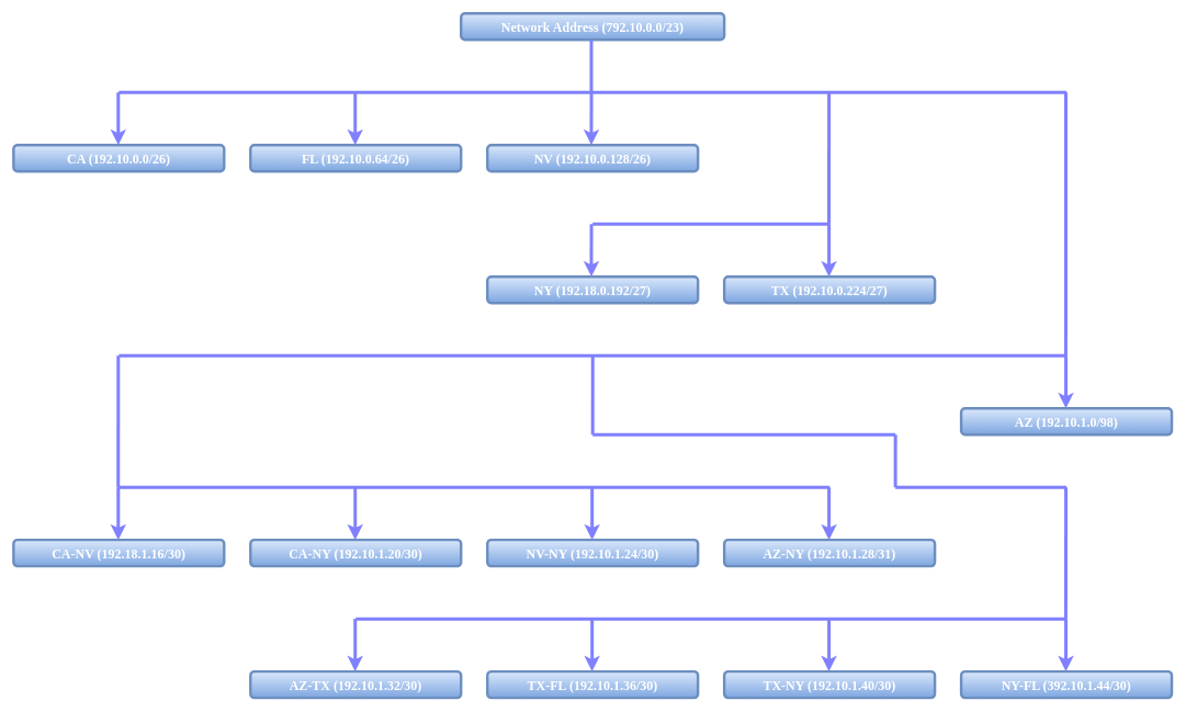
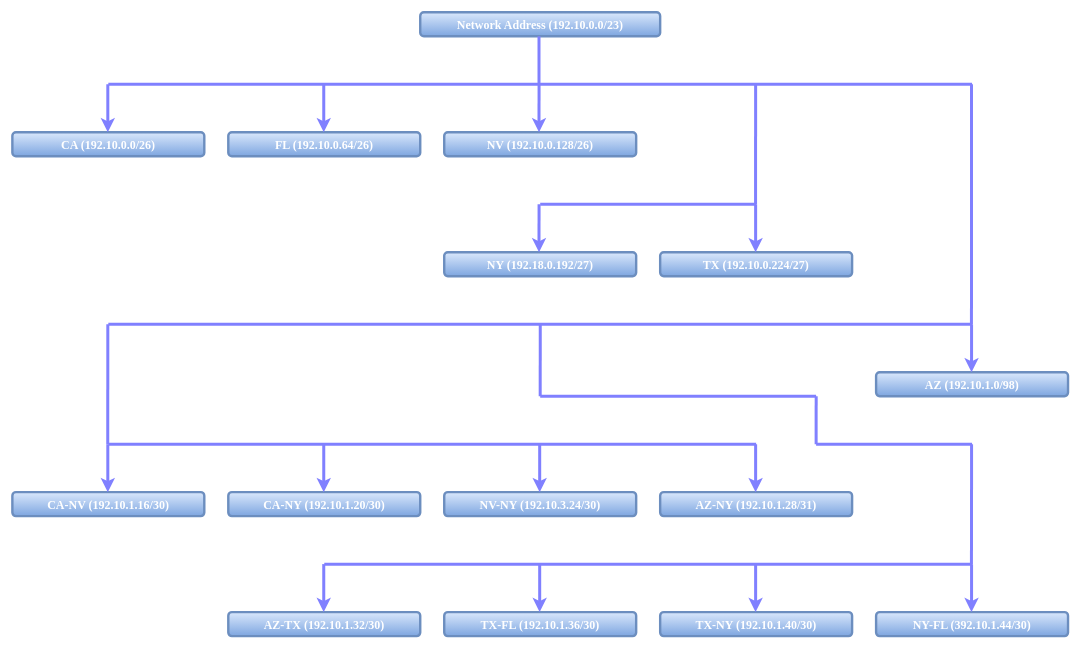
  <mxCell id="0" />
  <mxCell id="1" parent="0" />
  <mxCell id="2" value="FL (192.10.0.64/26)" style="rounded=1;whiteSpace=wrap;html=1;fillColor=#dae8fc;strokeColor=#6c8ebf;gradientColor=#7ea6e0;strokeWidth=4;fontFamily=Comic Sans MS;fontStyle=1;fontColor=#ffffff;fontSize=20;" parent="1" vertex="1"><mxGeometry x="380" y="220" width="320" height="40" as="geometry" /></mxCell>
- <mxCell id="3" value="Network Address (792.10.0.0/23)" style="rounded=1;whiteSpace=wrap;html=1;fillColor=#dae8fc;strokeColor=#6c8ebf;gradientColor=#7ea6e0;strokeWidth=4;fontFamily=Comic Sans MS;fontStyle=1;fontColor=#ffffff;fontSize=20;" parent="1" vertex="1"><mxGeometry x="700" y="20" width="400" height="40" as="geometry" /></mxCell>
+ <mxCell id="3" value="Network Address (192.10.0.0/23)" style="rounded=1;whiteSpace=wrap;html=1;fillColor=#dae8fc;strokeColor=#6c8ebf;gradientColor=#7ea6e0;strokeWidth=4;fontFamily=Comic Sans MS;fontStyle=1;fontColor=#ffffff;fontSize=20;" parent="1" vertex="1"><mxGeometry x="700" y="20" width="400" height="40" as="geometry" /></mxCell>
  <mxCell id="4" value="NY (192.18.0.192/27)" style="rounded=1;whiteSpace=wrap;html=1;fillColor=#dae8fc;strokeColor=#6c8ebf;gradientColor=#7ea6e0;strokeWidth=4;fontFamily=Comic Sans MS;fontStyle=1;fontColor=#ffffff;fontSize=20;" parent="1" vertex="1"><mxGeometry x="740" y="420" width="320" height="40" as="geometry" /></mxCell>
  <mxCell id="5" value="CA (192.10.0.0/26)" style="rounded=1;whiteSpace=wrap;html=1;fillColor=#dae8fc;strokeColor=#6c8ebf;gradientColor=#7ea6e0;strokeWidth=4;fontFamily=Comic Sans MS;fontStyle=1;fontColor=#ffffff;fontSize=20;" parent="1" vertex="1"><mxGeometry x="20" y="220" width="320" height="40" as="geometry" /></mxCell>
  <mxCell id="6" value="NV (192.10.0.128/26)" style="rounded=1;whiteSpace=wrap;html=1;fillColor=#dae8fc;strokeColor=#6c8ebf;gradientColor=#7ea6e0;strokeWidth=4;fontFamily=Comic Sans MS;fontStyle=1;fontColor=#ffffff;fontSize=20;" parent="1" vertex="1"><mxGeometry x="740" y="220" width="320" height="40" as="geometry" /></mxCell>
  <mxCell id="7" value="TX (192.10.0.224/27)" style="rounded=1;whiteSpace=wrap;html=1;fillColor=#dae8fc;strokeColor=#6c8ebf;gradientColor=#7ea6e0;strokeWidth=4;fontFamily=Comic Sans MS;fontStyle=1;fontColor=#ffffff;fontSize=20;" parent="1" vertex="1"><mxGeometry x="1100" y="420" width="320" height="40" as="geometry" /></mxCell>
  <mxCell id="8" value="AZ (192.10.1.0/98)" style="rounded=1;whiteSpace=wrap;html=1;fillColor=#dae8fc;strokeColor=#6c8ebf;gradientColor=#7ea6e0;strokeWidth=4;fontFamily=Comic Sans MS;fontStyle=1;fontColor=#ffffff;fontSize=20;" parent="1" vertex="1"><mxGeometry x="1460" y="620" width="320" height="40" as="geometry" /></mxCell>
- <mxCell id="9" value="CA-NV (192.18.1.16/30)" style="rounded=1;whiteSpace=wrap;html=1;fillColor=#dae8fc;strokeColor=#6c8ebf;gradientColor=#7ea6e0;strokeWidth=4;fontFamily=Comic Sans MS;fontStyle=1;fontColor=#ffffff;fontSize=20;" parent="1" vertex="1"><mxGeometry x="20" y="820" width="320" height="40" as="geometry" /></mxCell>
+ <mxCell id="9" value="CA-NV (192.10.1.16/30)" style="rounded=1;whiteSpace=wrap;html=1;fillColor=#dae8fc;strokeColor=#6c8ebf;gradientColor=#7ea6e0;strokeWidth=4;fontFamily=Comic Sans MS;fontStyle=1;fontColor=#ffffff;fontSize=20;" parent="1" vertex="1"><mxGeometry x="20" y="820" width="320" height="40" as="geometry" /></mxCell>
  <mxCell id="10" value="CA-NY (192.10.1.20/30)" style="rounded=1;whiteSpace=wrap;html=1;fillColor=#dae8fc;strokeColor=#6c8ebf;gradientColor=#7ea6e0;strokeWidth=4;fontFamily=Comic Sans MS;fontStyle=1;fontColor=#ffffff;fontSize=20;" parent="1" vertex="1"><mxGeometry x="380" y="820" width="320" height="40" as="geometry" /></mxCell>
- <mxCell id="11" value="NV-NY (192.10.1.24/30)" style="rounded=1;whiteSpace=wrap;html=1;fillColor=#dae8fc;strokeColor=#6c8ebf;gradientColor=#7ea6e0;strokeWidth=4;fontFamily=Comic Sans MS;fontStyle=1;fontColor=#ffffff;fontSize=20;" parent="1" vertex="1"><mxGeometry x="740" y="820" width="320" height="40" as="geometry" /></mxCell>
+ <mxCell id="11" value="NV-NY (192.10.3.24/30)" style="rounded=1;whiteSpace=wrap;html=1;fillColor=#dae8fc;strokeColor=#6c8ebf;gradientColor=#7ea6e0;strokeWidth=4;fontFamily=Comic Sans MS;fontStyle=1;fontColor=#ffffff;fontSize=20;" parent="1" vertex="1"><mxGeometry x="740" y="820" width="320" height="40" as="geometry" /></mxCell>
  <mxCell id="12" value="AZ-NY (192.10.1.28/31)" style="rounded=1;whiteSpace=wrap;html=1;fillColor=#dae8fc;strokeColor=#6c8ebf;gradientColor=#7ea6e0;strokeWidth=4;fontFamily=Comic Sans MS;fontStyle=1;fontColor=#ffffff;fontSize=20;" parent="1" vertex="1"><mxGeometry x="1100" y="820" width="320" height="40" as="geometry" /></mxCell>
  <mxCell id="13" value="NY-FL (392.10.1.44/30)" style="rounded=1;whiteSpace=wrap;html=1;fillColor=#dae8fc;strokeColor=#6c8ebf;gradientColor=#7ea6e0;strokeWidth=4;fontFamily=Comic Sans MS;fontStyle=1;fontColor=#ffffff;fontSize=20;" parent="1" vertex="1"><mxGeometry x="1460" y="1020" width="320" height="40" as="geometry" /></mxCell>
  <mxCell id="14" value="AZ-TX (192.10.1.32/30)" style="rounded=1;whiteSpace=wrap;html=1;fillColor=#dae8fc;strokeColor=#6c8ebf;gradientColor=#7ea6e0;strokeWidth=4;fontFamily=Comic Sans MS;fontStyle=1;fontColor=#ffffff;fontSize=20;" parent="1" vertex="1"><mxGeometry x="380" y="1020" width="320" height="40" as="geometry" /></mxCell>
  <mxCell id="15" value="TX-FL (192.10.1.36/30)" style="rounded=1;whiteSpace=wrap;html=1;fillColor=#dae8fc;strokeColor=#6c8ebf;gradientColor=#7ea6e0;strokeWidth=4;fontFamily=Comic Sans MS;fontStyle=1;fontColor=#ffffff;fontSize=20;" parent="1" vertex="1"><mxGeometry x="740" y="1020" width="320" height="40" as="geometry" /></mxCell>
  <mxCell id="16" value="TX-NY (192.10.1.40/30)" style="rounded=1;whiteSpace=wrap;html=1;fillColor=#dae8fc;strokeColor=#6c8ebf;gradientColor=#7ea6e0;strokeWidth=4;fontFamily=Comic Sans MS;fontStyle=1;fontColor=#ffffff;fontSize=20;" parent="1" vertex="1"><mxGeometry x="1100" y="1020" width="320" height="40" as="geometry" /></mxCell>
  <mxCell id="17" value="" style="edgeStyle=segmentEdgeStyle;endArrow=classic;html=1;curved=0;rounded=0;endSize=8;startSize=8;strokeColor=#8080ff;strokeWidth=5;" parent="1" edge="1"><mxGeometry width="50" height="50" relative="1" as="geometry"><mxPoint x="1619.18" y="540" as="sourcePoint" /><mxPoint x="1619.09" y="620" as="targetPoint" /></mxGeometry></mxCell>
  <mxCell id="18" value="" style="endArrow=none;html=1;rounded=0;strokeColor=#8080ff;strokeWidth=5;" parent="1" edge="1"><mxGeometry width="50" height="50" relative="1" as="geometry"><mxPoint x="900" y="340" as="sourcePoint" /><mxPoint x="1260" y="340" as="targetPoint" /></mxGeometry></mxCell>
  <mxCell id="19" value="" style="endArrow=none;html=1;rounded=0;strokeColor=#8080ff;strokeWidth=5;" parent="1" edge="1"><mxGeometry width="50" height="50" relative="1" as="geometry"><mxPoint x="180" y="540" as="sourcePoint" /><mxPoint x="1620" y="540" as="targetPoint" /></mxGeometry></mxCell>
  <mxCell id="20" value="" style="endArrow=none;html=1;rounded=0;strokeColor=#8080ff;strokeWidth=5;" parent="1" edge="1"><mxGeometry width="50" height="50" relative="1" as="geometry"><mxPoint x="180" y="140" as="sourcePoint" /><mxPoint x="1620" y="140" as="targetPoint" /></mxGeometry></mxCell>
  <mxCell id="21" value="" style="endArrow=none;html=1;rounded=0;strokeColor=#8080ff;strokeWidth=5;" parent="1" edge="1"><mxGeometry width="50" height="50" relative="1" as="geometry"><mxPoint x="1360" y="740" as="sourcePoint" /><mxPoint x="1620" y="740" as="targetPoint" /></mxGeometry></mxCell>
  <mxCell id="22" value="" style="endArrow=none;html=1;rounded=0;strokeColor=#8080ff;strokeWidth=5;" parent="1" edge="1"><mxGeometry width="50" height="50" relative="1" as="geometry"><mxPoint x="898" y="60" as="sourcePoint" /><mxPoint x="898" y="140" as="targetPoint" /></mxGeometry></mxCell>
  <mxCell id="23" value="" style="endArrow=none;html=1;rounded=0;strokeColor=#8080ff;strokeWidth=5;" parent="1" edge="1"><mxGeometry width="50" height="50" relative="1" as="geometry"><mxPoint x="1619.09" y="140" as="sourcePoint" /><mxPoint x="1619" y="540" as="targetPoint" /></mxGeometry></mxCell>
  <mxCell id="24" value="" style="edgeStyle=segmentEdgeStyle;endArrow=classic;html=1;curved=0;rounded=0;endSize=8;startSize=8;strokeColor=#8080ff;strokeWidth=5;" parent="1" edge="1"><mxGeometry width="50" height="50" relative="1" as="geometry"><mxPoint x="539.18" y="940" as="sourcePoint" /><mxPoint x="539.09" y="1020" as="targetPoint" /></mxGeometry></mxCell>
  <mxCell id="25" value="" style="edgeStyle=segmentEdgeStyle;endArrow=classic;html=1;curved=0;rounded=0;endSize=8;startSize=8;strokeColor=#8080ff;strokeWidth=5;" parent="1" edge="1"><mxGeometry width="50" height="50" relative="1" as="geometry"><mxPoint x="179.18" y="140" as="sourcePoint" /><mxPoint x="179.09" y="220" as="targetPoint" /></mxGeometry></mxCell>
  <mxCell id="26" value="" style="edgeStyle=segmentEdgeStyle;endArrow=classic;html=1;curved=0;rounded=0;endSize=8;startSize=8;strokeColor=#8080ff;strokeWidth=5;" parent="1" edge="1"><mxGeometry width="50" height="50" relative="1" as="geometry"><mxPoint x="898.09" y="140" as="sourcePoint" /><mxPoint x="898" y="220" as="targetPoint" /></mxGeometry></mxCell>
  <mxCell id="27" value="" style="edgeStyle=segmentEdgeStyle;endArrow=classic;html=1;curved=0;rounded=0;endSize=8;startSize=8;strokeColor=#8080ff;strokeWidth=5;" parent="1" edge="1"><mxGeometry width="50" height="50" relative="1" as="geometry"><mxPoint x="539.18" y="140" as="sourcePoint" /><mxPoint x="539.09" y="220" as="targetPoint" /></mxGeometry></mxCell>
  <mxCell id="28" value="" style="endArrow=none;html=1;rounded=0;strokeColor=#8080ff;strokeWidth=5;" parent="1" edge="1"><mxGeometry width="50" height="50" relative="1" as="geometry"><mxPoint x="1259.18" y="140" as="sourcePoint" /><mxPoint x="1259" y="340" as="targetPoint" /></mxGeometry></mxCell>
  <mxCell id="29" value="" style="edgeStyle=segmentEdgeStyle;endArrow=classic;html=1;curved=0;rounded=0;endSize=8;startSize=8;strokeColor=#8080ff;strokeWidth=5;" parent="1" edge="1"><mxGeometry width="50" height="50" relative="1" as="geometry"><mxPoint x="898.09" y="340" as="sourcePoint" /><mxPoint x="898" y="420" as="targetPoint" /></mxGeometry></mxCell>
  <mxCell id="30" value="" style="edgeStyle=segmentEdgeStyle;endArrow=classic;html=1;curved=0;rounded=0;endSize=8;startSize=8;strokeColor=#8080ff;strokeWidth=5;" parent="1" edge="1"><mxGeometry width="50" height="50" relative="1" as="geometry"><mxPoint x="1259.18" y="340" as="sourcePoint" /><mxPoint x="1259.09" y="420" as="targetPoint" /></mxGeometry></mxCell>
  <mxCell id="31" value="" style="endArrow=none;html=1;rounded=0;strokeColor=#8080ff;strokeWidth=5;" parent="1" edge="1"><mxGeometry width="50" height="50" relative="1" as="geometry"><mxPoint x="180" y="740" as="sourcePoint" /><mxPoint x="1260" y="740" as="targetPoint" /></mxGeometry></mxCell>
  <mxCell id="32" value="" style="endArrow=none;html=1;rounded=0;strokeColor=#8080ff;strokeWidth=5;" parent="1" edge="1"><mxGeometry width="50" height="50" relative="1" as="geometry"><mxPoint x="179.18" y="540" as="sourcePoint" /><mxPoint x="179" y="740" as="targetPoint" /></mxGeometry></mxCell>
  <mxCell id="33" value="" style="edgeStyle=segmentEdgeStyle;endArrow=classic;html=1;curved=0;rounded=0;endSize=8;startSize=8;strokeColor=#8080ff;strokeWidth=5;" parent="1" edge="1"><mxGeometry width="50" height="50" relative="1" as="geometry"><mxPoint x="1259.18" y="740" as="sourcePoint" /><mxPoint x="1259.09" y="820" as="targetPoint" /></mxGeometry></mxCell>
  <mxCell id="34" value="" style="edgeStyle=segmentEdgeStyle;endArrow=classic;html=1;curved=0;rounded=0;endSize=8;startSize=8;strokeColor=#8080ff;strokeWidth=5;" parent="1" edge="1"><mxGeometry width="50" height="50" relative="1" as="geometry"><mxPoint x="179.18" y="740" as="sourcePoint" /><mxPoint x="179.09" y="820" as="targetPoint" /></mxGeometry></mxCell>
  <mxCell id="35" value="" style="edgeStyle=segmentEdgeStyle;endArrow=classic;html=1;curved=0;rounded=0;endSize=8;startSize=8;strokeColor=#8080ff;strokeWidth=5;" parent="1" edge="1"><mxGeometry width="50" height="50" relative="1" as="geometry"><mxPoint x="899.18" y="740" as="sourcePoint" /><mxPoint x="899.09" y="820" as="targetPoint" /></mxGeometry></mxCell>
  <mxCell id="36" value="" style="edgeStyle=segmentEdgeStyle;endArrow=classic;html=1;curved=0;rounded=0;endSize=8;startSize=8;strokeColor=#8080ff;strokeWidth=5;" parent="1" edge="1"><mxGeometry width="50" height="50" relative="1" as="geometry"><mxPoint x="539.18" y="740" as="sourcePoint" /><mxPoint x="539.09" y="820" as="targetPoint" /></mxGeometry></mxCell>
  <mxCell id="37" value="" style="endArrow=none;html=1;rounded=0;strokeColor=#8080ff;strokeWidth=5;" parent="1" edge="1"><mxGeometry width="50" height="50" relative="1" as="geometry"><mxPoint x="1360.09" y="660" as="sourcePoint" /><mxPoint x="1360" y="740" as="targetPoint" /></mxGeometry></mxCell>
  <mxCell id="38" value="" style="endArrow=none;html=1;rounded=0;strokeColor=#8080ff;strokeWidth=5;" parent="1" edge="1"><mxGeometry width="50" height="50" relative="1" as="geometry"><mxPoint x="900.09" y="540" as="sourcePoint" /><mxPoint x="900" y="660" as="targetPoint" /></mxGeometry></mxCell>
  <mxCell id="39" value="" style="endArrow=none;html=1;rounded=0;strokeColor=#8080ff;strokeWidth=5;" parent="1" edge="1"><mxGeometry width="50" height="50" relative="1" as="geometry"><mxPoint x="900" y="660" as="sourcePoint" /><mxPoint x="1360" y="660" as="targetPoint" /></mxGeometry></mxCell>
  <mxCell id="40" value="" style="endArrow=none;html=1;rounded=0;strokeColor=#8080ff;strokeWidth=5;" parent="1" edge="1"><mxGeometry width="50" height="50" relative="1" as="geometry"><mxPoint x="540" y="940" as="sourcePoint" /><mxPoint x="1620" y="940" as="targetPoint" /></mxGeometry></mxCell>
  <mxCell id="41" value="" style="endArrow=none;html=1;rounded=0;strokeColor=#8080ff;strokeWidth=5;" parent="1" edge="1"><mxGeometry width="50" height="50" relative="1" as="geometry"><mxPoint x="1619.18" y="740" as="sourcePoint" /><mxPoint x="1619" y="940" as="targetPoint" /></mxGeometry></mxCell>
  <mxCell id="42" value="" style="edgeStyle=segmentEdgeStyle;endArrow=classic;html=1;curved=0;rounded=0;endSize=8;startSize=8;strokeColor=#8080ff;strokeWidth=5;" parent="1" edge="1"><mxGeometry width="50" height="50" relative="1" as="geometry"><mxPoint x="1259.18" y="940" as="sourcePoint" /><mxPoint x="1259.09" y="1020" as="targetPoint" /></mxGeometry></mxCell>
  <mxCell id="43" value="" style="edgeStyle=segmentEdgeStyle;endArrow=classic;html=1;curved=0;rounded=0;endSize=8;startSize=8;strokeColor=#8080ff;strokeWidth=5;" parent="1" edge="1"><mxGeometry width="50" height="50" relative="1" as="geometry"><mxPoint x="1619.18" y="940" as="sourcePoint" /><mxPoint x="1619.09" y="1020" as="targetPoint" /></mxGeometry></mxCell>
  <mxCell id="44" value="" style="edgeStyle=segmentEdgeStyle;endArrow=classic;html=1;curved=0;rounded=0;endSize=8;startSize=8;strokeColor=#8080ff;strokeWidth=5;" parent="1" edge="1"><mxGeometry width="50" height="50" relative="1" as="geometry"><mxPoint x="899.18" y="940" as="sourcePoint" /><mxPoint x="899.09" y="1020" as="targetPoint" /></mxGeometry></mxCell>
